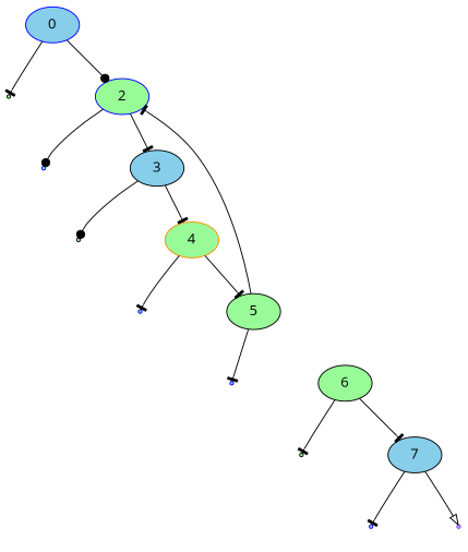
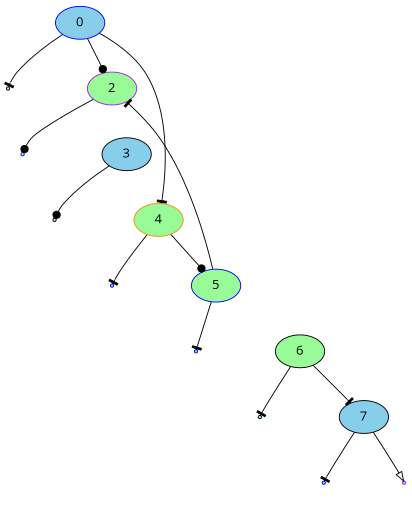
  digraph {
    fontname="Open Sans"
    node [fillcolor=palegreen fontname="Open Sans" style=filled]
    edge [fontname="Open Sans" style=invis]
    l1 [color=black shape=point]
    m1 [style=invis width=0.1 fillcolor=""]
-   2 [color=blue]
+   2 [color=purple]
    l2 [color=blue shape=point]
    m2 [style=invis width=0.1 fillcolor=""]
    3 [color=black fillcolor=skyblue]
    l3 [color=black shape=point]
    m3 [style=invis width=0.1 fillcolor=""]
    4 [color=darkorange]
    l4 [color=blue fillcolor=skyblue shape=point]
    m4 [style=invis width=0.1 fillcolor=""]
-   5 [color=black]
+   5 [color=blue]
    l5 [color=blue fillcolor=skyblue shape=point]
    m5 [style=invis width=0.1 fillcolor=""]
    6 [color=black]
    l6 [color=black shape=point]
    m6 [style=invis width=0.1 fillcolor=""]
    7 [color=black fillcolor=skyblue]
    l7 [color=blue fillcolor=skyblue shape=point]
    m7 [style=invis width=0.1 fillcolor=""]
    r7 [color=purple fillcolor=skyblue shape=point]
    n22 [color=blue fillcolor=skyblue label=0]
    subgraph sub_1 {
      rank=same
      l1
      m1
      2
    }
    subgraph sub_2 {
      rank=same
      l2
      m2
      3
    }
    subgraph sub_3 {
      rank=same
      l3
      m3
      4
    }
    subgraph sub_4 {
      rank=same
      l4
      m4
      5
    }
    subgraph sub_5 {
      rank=same
      l5
      m5
      6
    }
    subgraph sub_6 {
      rank=same
      l6
      m6
      7
    }
    subgraph sub_7 {
      rank=same
      l7
      m7
      r7
    }
    l1 -> m1
    m1 -> 2
    2 -> l2 [arrowhead=dot style=""]
    2 -> m2
-   2 -> 3 [arrowhead=tee style=""]
    l2 -> m2
    m2 -> 3
    3 -> l3 [arrowhead=dot style=""]
    3 -> m3
-   3 -> 4 [arrowhead=tee style=""]
+   n22 -> 4 [arrowhead=tee style=""]
    l3 -> m3
    m3 -> 4
    4 -> l4 [arrowhead=tee style=""]
    4 -> m4
-   4 -> 5 [arrowhead=tee style=""]
+   4 -> 5 [arrowhead=dot style=""]
    l4 -> m4
    m4 -> 5
    5 -> 2 [arrowhead=tee style=""]
    5 -> l5 [arrowhead=tee style=""]
    5 -> m5
    l5 -> m5
    m5 -> 6
    6 -> l6 [arrowhead=tee style=""]
    6 -> m6
    6 -> 7 [arrowhead=tee style=""]
    l6 -> m6
    m6 -> 7
    7 -> l7 [arrowhead=tee style=""]
    7 -> m7
    7 -> r7 [arrowhead=onormal style=""]
    l7 -> m7
    m7 -> r7
    n22 -> l1 [arrowhead=tee style=""]
    n22 -> m1
    n22 -> 2 [arrowhead=dot style=""]
  }
